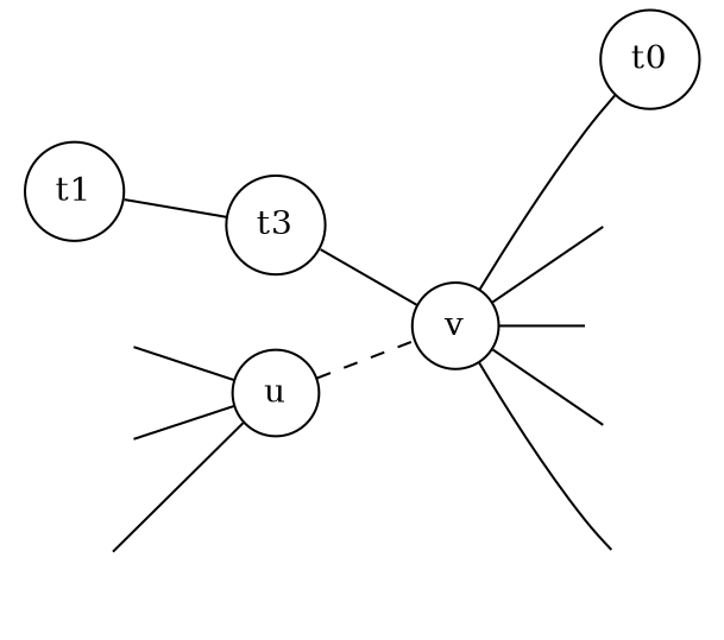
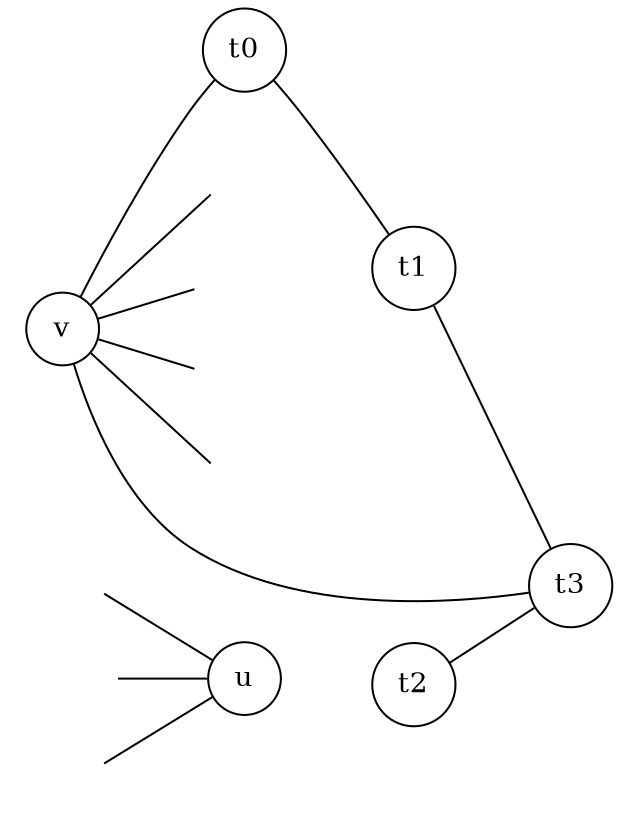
  graph {
    rankdir=LR
    node [style=invis]
    u [shape=circle style=""]
    v [shape=circle style=""]
    t0 [shape=circle style=""]
    t1 [shape=circle style=""]
    n5 [label=v0]
    n6 [label=v1]
    n7 [label=v2]
    n8 [label=v3]
    t3 [shape=circle style=""]
+   t2 [shape=circle style=""]
    n11 [label=u0]
    n12 [label=u1]
    n13 [label=u2]
-   u -- v [style=dashed]
    v -- t0
    v -- n5
    v -- n6
    v -- n7
    v -- n8
+   t0 -- t1
    t1 -- t3
    t3 -- v
+   t2 -- t3
    n11 -- u
    n12 -- u
    n13 -- u
  }
